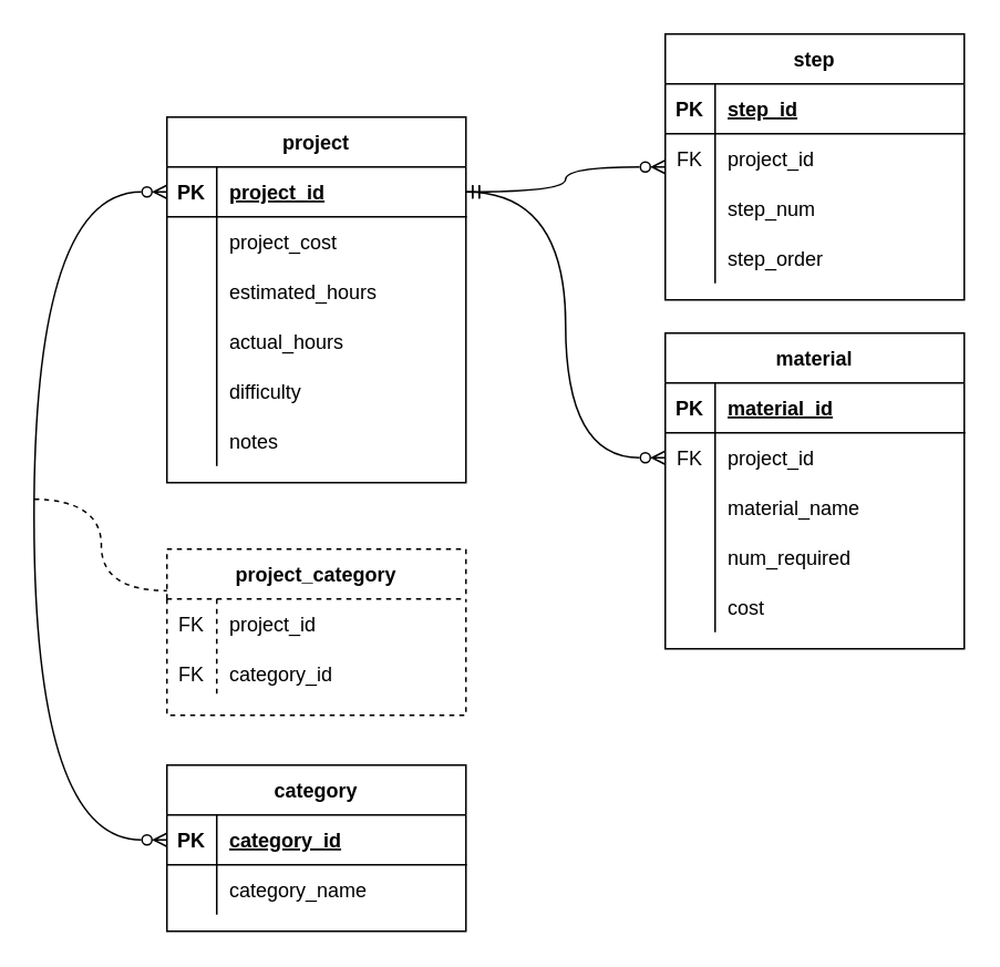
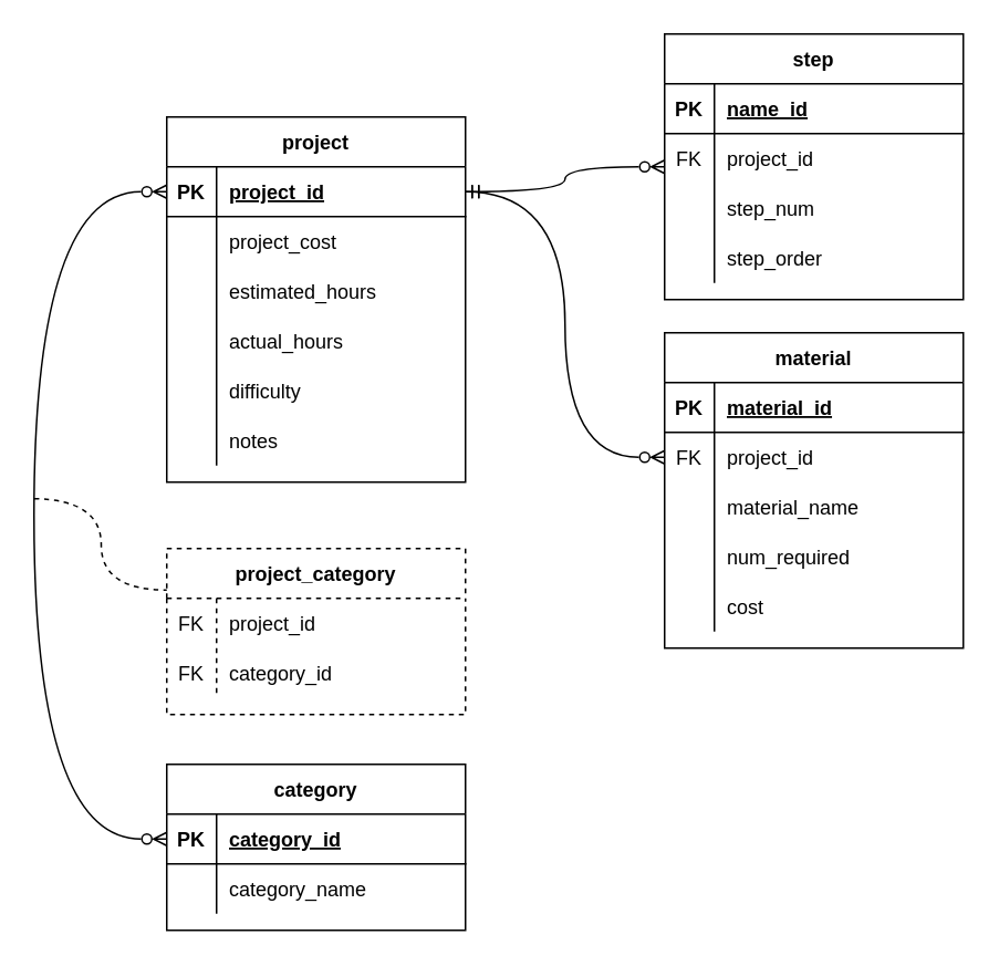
  <mxCell id="0" />
  <mxCell id="1" parent="0" />
  <mxCell id="2" value="step" style="shape=table;startSize=30;container=1;collapsible=1;childLayout=tableLayout;fixedRows=1;rowLines=0;fontStyle=1;align=center;resizeLast=1;" vertex="1" parent="1"><mxGeometry x="400" y="20" width="180" height="160" as="geometry" /></mxCell>
  <mxCell id="3" value="" style="shape=tableRow;horizontal=0;startSize=0;swimlaneHead=0;swimlaneBody=0;fillColor=none;collapsible=0;dropTarget=0;points=[[0,0.5],[1,0.5]];portConstraint=eastwest;top=0;left=0;right=0;bottom=1;" vertex="1" parent="2"><mxGeometry y="30" width="180" height="30" as="geometry" /></mxCell>
  <mxCell id="4" value="PK" style="shape=partialRectangle;connectable=0;fillColor=none;top=0;left=0;bottom=0;right=0;fontStyle=1;overflow=hidden;" vertex="1" parent="3"><mxGeometry width="30" height="30" as="geometry"><mxRectangle width="30" height="30" as="alternateBounds" /></mxGeometry></mxCell>
- <mxCell id="5" value="step_id" style="shape=partialRectangle;connectable=0;fillColor=none;top=0;left=0;bottom=0;right=0;align=left;spacingLeft=6;fontStyle=5;overflow=hidden;" vertex="1" parent="3"><mxGeometry x="30" width="150" height="30" as="geometry"><mxRectangle width="150" height="30" as="alternateBounds" /></mxGeometry></mxCell>
+ <mxCell id="5" value="name_id" style="shape=partialRectangle;connectable=0;fillColor=none;top=0;left=0;bottom=0;right=0;align=left;spacingLeft=6;fontStyle=5;overflow=hidden;" vertex="1" parent="3"><mxGeometry x="30" width="150" height="30" as="geometry"><mxRectangle width="150" height="30" as="alternateBounds" /></mxGeometry></mxCell>
  <mxCell id="6" value="" style="shape=tableRow;horizontal=0;startSize=0;swimlaneHead=0;swimlaneBody=0;fillColor=none;collapsible=0;dropTarget=0;points=[[0,0.5],[1,0.5]];portConstraint=eastwest;top=0;left=0;right=0;bottom=0;" vertex="1" parent="2"><mxGeometry y="60" width="180" height="30" as="geometry" /></mxCell>
  <mxCell id="7" value="FK" style="shape=partialRectangle;connectable=0;fillColor=none;top=0;left=0;bottom=0;right=0;editable=1;overflow=hidden;" vertex="1" parent="6"><mxGeometry width="30" height="30" as="geometry"><mxRectangle width="30" height="30" as="alternateBounds" /></mxGeometry></mxCell>
  <mxCell id="8" value="project_id" style="shape=partialRectangle;connectable=0;fillColor=none;top=0;left=0;bottom=0;right=0;align=left;spacingLeft=6;overflow=hidden;" vertex="1" parent="6"><mxGeometry x="30" width="150" height="30" as="geometry"><mxRectangle width="150" height="30" as="alternateBounds" /></mxGeometry></mxCell>
  <mxCell id="9" value="" style="shape=tableRow;horizontal=0;startSize=0;swimlaneHead=0;swimlaneBody=0;fillColor=none;collapsible=0;dropTarget=0;points=[[0,0.5],[1,0.5]];portConstraint=eastwest;top=0;left=0;right=0;bottom=0;" vertex="1" parent="2"><mxGeometry y="90" width="180" height="30" as="geometry" /></mxCell>
  <mxCell id="10" value="" style="shape=partialRectangle;connectable=0;fillColor=none;top=0;left=0;bottom=0;right=0;editable=1;overflow=hidden;" vertex="1" parent="9"><mxGeometry width="30" height="30" as="geometry"><mxRectangle width="30" height="30" as="alternateBounds" /></mxGeometry></mxCell>
  <mxCell id="11" value="step_num" style="shape=partialRectangle;connectable=0;fillColor=none;top=0;left=0;bottom=0;right=0;align=left;spacingLeft=6;overflow=hidden;" vertex="1" parent="9"><mxGeometry x="30" width="150" height="30" as="geometry"><mxRectangle width="150" height="30" as="alternateBounds" /></mxGeometry></mxCell>
  <mxCell id="12" value="" style="shape=tableRow;horizontal=0;startSize=0;swimlaneHead=0;swimlaneBody=0;fillColor=none;collapsible=0;dropTarget=0;points=[[0,0.5],[1,0.5]];portConstraint=eastwest;top=0;left=0;right=0;bottom=0;" vertex="1" parent="2"><mxGeometry y="120" width="180" height="30" as="geometry" /></mxCell>
  <mxCell id="13" value="" style="shape=partialRectangle;connectable=0;fillColor=none;top=0;left=0;bottom=0;right=0;editable=1;overflow=hidden;" vertex="1" parent="12"><mxGeometry width="30" height="30" as="geometry"><mxRectangle width="30" height="30" as="alternateBounds" /></mxGeometry></mxCell>
  <mxCell id="14" value="step_order" style="shape=partialRectangle;connectable=0;fillColor=none;top=0;left=0;bottom=0;right=0;align=left;spacingLeft=6;overflow=hidden;" vertex="1" parent="12"><mxGeometry x="30" width="150" height="30" as="geometry"><mxRectangle width="150" height="30" as="alternateBounds" /></mxGeometry></mxCell>
  <mxCell id="15" value="category" style="shape=table;startSize=30;container=1;collapsible=1;childLayout=tableLayout;fixedRows=1;rowLines=0;fontStyle=1;align=center;resizeLast=1;" vertex="1" parent="1"><mxGeometry x="100" y="460" width="180" height="100" as="geometry" /></mxCell>
  <mxCell id="16" value="" style="shape=tableRow;horizontal=0;startSize=0;swimlaneHead=0;swimlaneBody=0;fillColor=none;collapsible=0;dropTarget=0;points=[[0,0.5],[1,0.5]];portConstraint=eastwest;top=0;left=0;right=0;bottom=1;" vertex="1" parent="15"><mxGeometry y="30" width="180" height="30" as="geometry" /></mxCell>
  <mxCell id="17" value="PK" style="shape=partialRectangle;connectable=0;fillColor=none;top=0;left=0;bottom=0;right=0;fontStyle=1;overflow=hidden;" vertex="1" parent="16"><mxGeometry width="30" height="30" as="geometry"><mxRectangle width="30" height="30" as="alternateBounds" /></mxGeometry></mxCell>
  <mxCell id="18" value="category_id" style="shape=partialRectangle;connectable=0;fillColor=none;top=0;left=0;bottom=0;right=0;align=left;spacingLeft=6;fontStyle=5;overflow=hidden;" vertex="1" parent="16"><mxGeometry x="30" width="150" height="30" as="geometry"><mxRectangle width="150" height="30" as="alternateBounds" /></mxGeometry></mxCell>
  <mxCell id="19" value="" style="shape=tableRow;horizontal=0;startSize=0;swimlaneHead=0;swimlaneBody=0;fillColor=none;collapsible=0;dropTarget=0;points=[[0,0.5],[1,0.5]];portConstraint=eastwest;top=0;left=0;right=0;bottom=0;" vertex="1" parent="15"><mxGeometry y="60" width="180" height="30" as="geometry" /></mxCell>
  <mxCell id="20" value="" style="shape=partialRectangle;connectable=0;fillColor=none;top=0;left=0;bottom=0;right=0;editable=1;overflow=hidden;" vertex="1" parent="19"><mxGeometry width="30" height="30" as="geometry"><mxRectangle width="30" height="30" as="alternateBounds" /></mxGeometry></mxCell>
  <mxCell id="21" value="category_name" style="shape=partialRectangle;connectable=0;fillColor=none;top=0;left=0;bottom=0;right=0;align=left;spacingLeft=6;overflow=hidden;" vertex="1" parent="19"><mxGeometry x="30" width="150" height="30" as="geometry"><mxRectangle width="150" height="30" as="alternateBounds" /></mxGeometry></mxCell>
  <mxCell id="22" value="project" style="shape=table;startSize=30;container=1;collapsible=1;childLayout=tableLayout;fixedRows=1;rowLines=0;fontStyle=1;align=center;resizeLast=1;" vertex="1" parent="1"><mxGeometry x="100" y="70" width="180" height="220" as="geometry" /></mxCell>
  <mxCell id="23" value="" style="shape=tableRow;horizontal=0;startSize=0;swimlaneHead=0;swimlaneBody=0;fillColor=none;collapsible=0;dropTarget=0;points=[[0,0.5],[1,0.5]];portConstraint=eastwest;top=0;left=0;right=0;bottom=1;" vertex="1" parent="22"><mxGeometry y="30" width="180" height="30" as="geometry" /></mxCell>
  <mxCell id="24" value="PK" style="shape=partialRectangle;connectable=0;fillColor=none;top=0;left=0;bottom=0;right=0;fontStyle=1;overflow=hidden;" vertex="1" parent="23"><mxGeometry width="30" height="30" as="geometry"><mxRectangle width="30" height="30" as="alternateBounds" /></mxGeometry></mxCell>
  <mxCell id="25" value="project_id" style="shape=partialRectangle;connectable=0;fillColor=none;top=0;left=0;bottom=0;right=0;align=left;spacingLeft=6;fontStyle=5;overflow=hidden;" vertex="1" parent="23"><mxGeometry x="30" width="150" height="30" as="geometry"><mxRectangle width="150" height="30" as="alternateBounds" /></mxGeometry></mxCell>
  <mxCell id="26" value="" style="shape=tableRow;horizontal=0;startSize=0;swimlaneHead=0;swimlaneBody=0;fillColor=none;collapsible=0;dropTarget=0;points=[[0,0.5],[1,0.5]];portConstraint=eastwest;top=0;left=0;right=0;bottom=0;" vertex="1" parent="22"><mxGeometry y="60" width="180" height="30" as="geometry" /></mxCell>
  <mxCell id="27" value="" style="shape=partialRectangle;connectable=0;fillColor=none;top=0;left=0;bottom=0;right=0;editable=1;overflow=hidden;" vertex="1" parent="26"><mxGeometry width="30" height="30" as="geometry"><mxRectangle width="30" height="30" as="alternateBounds" /></mxGeometry></mxCell>
  <mxCell id="28" value="project_cost" style="shape=partialRectangle;connectable=0;fillColor=none;top=0;left=0;bottom=0;right=0;align=left;spacingLeft=6;overflow=hidden;" vertex="1" parent="26"><mxGeometry x="30" width="150" height="30" as="geometry"><mxRectangle width="150" height="30" as="alternateBounds" /></mxGeometry></mxCell>
  <mxCell id="29" value="" style="shape=tableRow;horizontal=0;startSize=0;swimlaneHead=0;swimlaneBody=0;fillColor=none;collapsible=0;dropTarget=0;points=[[0,0.5],[1,0.5]];portConstraint=eastwest;top=0;left=0;right=0;bottom=0;" vertex="1" parent="22"><mxGeometry y="90" width="180" height="30" as="geometry" /></mxCell>
  <mxCell id="30" value="" style="shape=partialRectangle;connectable=0;fillColor=none;top=0;left=0;bottom=0;right=0;editable=1;overflow=hidden;" vertex="1" parent="29"><mxGeometry width="30" height="30" as="geometry"><mxRectangle width="30" height="30" as="alternateBounds" /></mxGeometry></mxCell>
  <mxCell id="31" value="estimated_hours" style="shape=partialRectangle;connectable=0;fillColor=none;top=0;left=0;bottom=0;right=0;align=left;spacingLeft=6;overflow=hidden;" vertex="1" parent="29"><mxGeometry x="30" width="150" height="30" as="geometry"><mxRectangle width="150" height="30" as="alternateBounds" /></mxGeometry></mxCell>
  <mxCell id="32" value="" style="shape=tableRow;horizontal=0;startSize=0;swimlaneHead=0;swimlaneBody=0;fillColor=none;collapsible=0;dropTarget=0;points=[[0,0.5],[1,0.5]];portConstraint=eastwest;top=0;left=0;right=0;bottom=0;" vertex="1" parent="22"><mxGeometry y="120" width="180" height="30" as="geometry" /></mxCell>
  <mxCell id="33" value="" style="shape=partialRectangle;connectable=0;fillColor=none;top=0;left=0;bottom=0;right=0;editable=1;overflow=hidden;" vertex="1" parent="32"><mxGeometry width="30" height="30" as="geometry"><mxRectangle width="30" height="30" as="alternateBounds" /></mxGeometry></mxCell>
  <mxCell id="34" value="actual_hours" style="shape=partialRectangle;connectable=0;fillColor=none;top=0;left=0;bottom=0;right=0;align=left;spacingLeft=6;overflow=hidden;" vertex="1" parent="32"><mxGeometry x="30" width="150" height="30" as="geometry"><mxRectangle width="150" height="30" as="alternateBounds" /></mxGeometry></mxCell>
  <mxCell id="35" value="" style="shape=tableRow;horizontal=0;startSize=0;swimlaneHead=0;swimlaneBody=0;fillColor=none;collapsible=0;dropTarget=0;points=[[0,0.5],[1,0.5]];portConstraint=eastwest;top=0;left=0;right=0;bottom=0;" vertex="1" parent="22"><mxGeometry y="150" width="180" height="30" as="geometry" /></mxCell>
  <mxCell id="36" value="" style="shape=partialRectangle;connectable=0;fillColor=none;top=0;left=0;bottom=0;right=0;editable=1;overflow=hidden;" vertex="1" parent="35"><mxGeometry width="30" height="30" as="geometry"><mxRectangle width="30" height="30" as="alternateBounds" /></mxGeometry></mxCell>
  <mxCell id="37" value="difficulty" style="shape=partialRectangle;connectable=0;fillColor=none;top=0;left=0;bottom=0;right=0;align=left;spacingLeft=6;overflow=hidden;" vertex="1" parent="35"><mxGeometry x="30" width="150" height="30" as="geometry"><mxRectangle width="150" height="30" as="alternateBounds" /></mxGeometry></mxCell>
  <mxCell id="38" value="" style="shape=tableRow;horizontal=0;startSize=0;swimlaneHead=0;swimlaneBody=0;fillColor=none;collapsible=0;dropTarget=0;points=[[0,0.5],[1,0.5]];portConstraint=eastwest;top=0;left=0;right=0;bottom=0;" vertex="1" parent="22"><mxGeometry y="180" width="180" height="30" as="geometry" /></mxCell>
  <mxCell id="39" value="" style="shape=partialRectangle;connectable=0;fillColor=none;top=0;left=0;bottom=0;right=0;editable=1;overflow=hidden;" vertex="1" parent="38"><mxGeometry width="30" height="30" as="geometry"><mxRectangle width="30" height="30" as="alternateBounds" /></mxGeometry></mxCell>
  <mxCell id="40" value="notes" style="shape=partialRectangle;connectable=0;fillColor=none;top=0;left=0;bottom=0;right=0;align=left;spacingLeft=6;overflow=hidden;" vertex="1" parent="38"><mxGeometry x="30" width="150" height="30" as="geometry"><mxRectangle width="150" height="30" as="alternateBounds" /></mxGeometry></mxCell>
  <mxCell id="41" value="material" style="shape=table;startSize=30;container=1;collapsible=1;childLayout=tableLayout;fixedRows=1;rowLines=0;fontStyle=1;align=center;resizeLast=1;" vertex="1" parent="1"><mxGeometry x="400" y="200" width="180" height="190" as="geometry" /></mxCell>
  <mxCell id="42" value="" style="shape=tableRow;horizontal=0;startSize=0;swimlaneHead=0;swimlaneBody=0;fillColor=none;collapsible=0;dropTarget=0;points=[[0,0.5],[1,0.5]];portConstraint=eastwest;top=0;left=0;right=0;bottom=1;" vertex="1" parent="41"><mxGeometry y="30" width="180" height="30" as="geometry" /></mxCell>
  <mxCell id="43" value="PK" style="shape=partialRectangle;connectable=0;fillColor=none;top=0;left=0;bottom=0;right=0;fontStyle=1;overflow=hidden;" vertex="1" parent="42"><mxGeometry width="30" height="30" as="geometry"><mxRectangle width="30" height="30" as="alternateBounds" /></mxGeometry></mxCell>
  <mxCell id="44" value="material_id" style="shape=partialRectangle;connectable=0;fillColor=none;top=0;left=0;bottom=0;right=0;align=left;spacingLeft=6;fontStyle=5;overflow=hidden;" vertex="1" parent="42"><mxGeometry x="30" width="150" height="30" as="geometry"><mxRectangle width="150" height="30" as="alternateBounds" /></mxGeometry></mxCell>
  <mxCell id="45" value="" style="shape=tableRow;horizontal=0;startSize=0;swimlaneHead=0;swimlaneBody=0;fillColor=none;collapsible=0;dropTarget=0;points=[[0,0.5],[1,0.5]];portConstraint=eastwest;top=0;left=0;right=0;bottom=0;" vertex="1" parent="41"><mxGeometry y="60" width="180" height="30" as="geometry" /></mxCell>
  <mxCell id="46" value="FK" style="shape=partialRectangle;connectable=0;fillColor=none;top=0;left=0;bottom=0;right=0;editable=1;overflow=hidden;" vertex="1" parent="45"><mxGeometry width="30" height="30" as="geometry"><mxRectangle width="30" height="30" as="alternateBounds" /></mxGeometry></mxCell>
  <mxCell id="47" value="project_id" style="shape=partialRectangle;connectable=0;fillColor=none;top=0;left=0;bottom=0;right=0;align=left;spacingLeft=6;overflow=hidden;" vertex="1" parent="45"><mxGeometry x="30" width="150" height="30" as="geometry"><mxRectangle width="150" height="30" as="alternateBounds" /></mxGeometry></mxCell>
  <mxCell id="48" value="" style="shape=tableRow;horizontal=0;startSize=0;swimlaneHead=0;swimlaneBody=0;fillColor=none;collapsible=0;dropTarget=0;points=[[0,0.5],[1,0.5]];portConstraint=eastwest;top=0;left=0;right=0;bottom=0;" vertex="1" parent="41"><mxGeometry y="90" width="180" height="30" as="geometry" /></mxCell>
  <mxCell id="49" value="" style="shape=partialRectangle;connectable=0;fillColor=none;top=0;left=0;bottom=0;right=0;editable=1;overflow=hidden;" vertex="1" parent="48"><mxGeometry width="30" height="30" as="geometry"><mxRectangle width="30" height="30" as="alternateBounds" /></mxGeometry></mxCell>
  <mxCell id="50" value="material_name" style="shape=partialRectangle;connectable=0;fillColor=none;top=0;left=0;bottom=0;right=0;align=left;spacingLeft=6;overflow=hidden;" vertex="1" parent="48"><mxGeometry x="30" width="150" height="30" as="geometry"><mxRectangle width="150" height="30" as="alternateBounds" /></mxGeometry></mxCell>
  <mxCell id="51" value="" style="shape=tableRow;horizontal=0;startSize=0;swimlaneHead=0;swimlaneBody=0;fillColor=none;collapsible=0;dropTarget=0;points=[[0,0.5],[1,0.5]];portConstraint=eastwest;top=0;left=0;right=0;bottom=0;" vertex="1" parent="41"><mxGeometry y="120" width="180" height="30" as="geometry" /></mxCell>
  <mxCell id="52" value="" style="shape=partialRectangle;connectable=0;fillColor=none;top=0;left=0;bottom=0;right=0;editable=1;overflow=hidden;" vertex="1" parent="51"><mxGeometry width="30" height="30" as="geometry"><mxRectangle width="30" height="30" as="alternateBounds" /></mxGeometry></mxCell>
  <mxCell id="53" value="num_required" style="shape=partialRectangle;connectable=0;fillColor=none;top=0;left=0;bottom=0;right=0;align=left;spacingLeft=6;overflow=hidden;" vertex="1" parent="51"><mxGeometry x="30" width="150" height="30" as="geometry"><mxRectangle width="150" height="30" as="alternateBounds" /></mxGeometry></mxCell>
  <mxCell id="54" value="" style="shape=tableRow;horizontal=0;startSize=0;swimlaneHead=0;swimlaneBody=0;fillColor=none;collapsible=0;dropTarget=0;points=[[0,0.5],[1,0.5]];portConstraint=eastwest;top=0;left=0;right=0;bottom=0;" vertex="1" parent="41"><mxGeometry y="150" width="180" height="30" as="geometry" /></mxCell>
  <mxCell id="55" value="" style="shape=partialRectangle;connectable=0;fillColor=none;top=0;left=0;bottom=0;right=0;editable=1;overflow=hidden;" vertex="1" parent="54"><mxGeometry width="30" height="30" as="geometry"><mxRectangle width="30" height="30" as="alternateBounds" /></mxGeometry></mxCell>
  <mxCell id="56" value="cost" style="shape=partialRectangle;connectable=0;fillColor=none;top=0;left=0;bottom=0;right=0;align=left;spacingLeft=6;overflow=hidden;" vertex="1" parent="54"><mxGeometry x="30" width="150" height="30" as="geometry"><mxRectangle width="150" height="30" as="alternateBounds" /></mxGeometry></mxCell>
  <mxCell id="57" value="project_category" style="shape=table;startSize=30;container=1;collapsible=1;childLayout=tableLayout;fixedRows=1;rowLines=0;fontStyle=1;align=center;resizeLast=1;dashed=1;" vertex="1" parent="1"><mxGeometry x="100" y="330" width="180" height="100" as="geometry" /></mxCell>
  <mxCell id="58" value="" style="shape=tableRow;horizontal=0;startSize=0;swimlaneHead=0;swimlaneBody=0;fillColor=none;collapsible=0;dropTarget=0;points=[[0,0.5],[1,0.5]];portConstraint=eastwest;top=0;left=0;right=0;bottom=0;" vertex="1" parent="57"><mxGeometry y="30" width="180" height="30" as="geometry" /></mxCell>
  <mxCell id="59" value="FK" style="shape=partialRectangle;connectable=0;fillColor=none;top=0;left=0;bottom=0;right=0;editable=1;overflow=hidden;" vertex="1" parent="58"><mxGeometry width="30" height="30" as="geometry"><mxRectangle width="30" height="30" as="alternateBounds" /></mxGeometry></mxCell>
  <mxCell id="60" value="project_id" style="shape=partialRectangle;connectable=0;fillColor=none;top=0;left=0;bottom=0;right=0;align=left;spacingLeft=6;overflow=hidden;" vertex="1" parent="58"><mxGeometry x="30" width="150" height="30" as="geometry"><mxRectangle width="150" height="30" as="alternateBounds" /></mxGeometry></mxCell>
  <mxCell id="61" value="" style="shape=tableRow;horizontal=0;startSize=0;swimlaneHead=0;swimlaneBody=0;fillColor=none;collapsible=0;dropTarget=0;points=[[0,0.5],[1,0.5]];portConstraint=eastwest;top=0;left=0;right=0;bottom=0;" vertex="1" parent="57"><mxGeometry y="60" width="180" height="30" as="geometry" /></mxCell>
  <mxCell id="62" value="FK" style="shape=partialRectangle;connectable=0;fillColor=none;top=0;left=0;bottom=0;right=0;editable=1;overflow=hidden;" vertex="1" parent="61"><mxGeometry width="30" height="30" as="geometry"><mxRectangle width="30" height="30" as="alternateBounds" /></mxGeometry></mxCell>
  <mxCell id="63" value="category_id" style="shape=partialRectangle;connectable=0;fillColor=none;top=0;left=0;bottom=0;right=0;align=left;spacingLeft=6;overflow=hidden;" vertex="1" parent="61"><mxGeometry x="30" width="150" height="30" as="geometry"><mxRectangle width="150" height="30" as="alternateBounds" /></mxGeometry></mxCell>
  <mxCell id="64" style="edgeStyle=orthogonalEdgeStyle;rounded=0;orthogonalLoop=1;jettySize=auto;html=1;exitX=1;exitY=0.5;exitDx=0;exitDy=0;entryX=0;entryY=0.5;entryDx=0;entryDy=0;curved=1;endArrow=ERzeroToMany;endFill=0;startArrow=ERmandOne;startFill=0;" edge="1" parent="1" source="23" target="2"><mxGeometry relative="1" as="geometry" /></mxCell>
  <mxCell id="65" style="edgeStyle=orthogonalEdgeStyle;curved=1;rounded=0;orthogonalLoop=1;jettySize=auto;html=1;exitX=1;exitY=0.5;exitDx=0;exitDy=0;entryX=0;entryY=0.5;entryDx=0;entryDy=0;startArrow=ERmandOne;startFill=0;endArrow=ERzeroToMany;endFill=0;" edge="1" parent="1" source="23" target="45"><mxGeometry relative="1" as="geometry" /></mxCell>
  <mxCell id="66" style="edgeStyle=orthogonalEdgeStyle;curved=1;rounded=0;orthogonalLoop=1;jettySize=auto;html=1;entryX=0;entryY=0.5;entryDx=0;entryDy=0;startArrow=ERzeroToMany;startFill=0;endArrow=ERzeroToMany;endFill=0;" edge="1" parent="1" source="23" target="16"><mxGeometry relative="1" as="geometry"><Array as="points"><mxPoint x="20" y="115" /><mxPoint x="20" y="505" /></Array></mxGeometry></mxCell>
  <mxCell id="67" value="" style="endArrow=none;html=1;rounded=0;entryX=0;entryY=0.25;entryDx=0;entryDy=0;edgeStyle=orthogonalEdgeStyle;curved=1;dashed=1;" edge="1" parent="1" target="57"><mxGeometry width="50" height="50" relative="1" as="geometry"><mxPoint x="20" y="300" as="sourcePoint" /><mxPoint x="-20" y="280" as="targetPoint" /></mxGeometry></mxCell>
